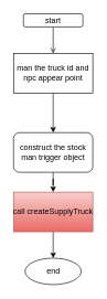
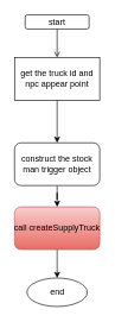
  <mxCell id="0" />
  <mxCell id="1" parent="0" />
  <mxCell id="2" value="" style="edgeStyle=orthogonalEdgeStyle;rounded=0;orthogonalLoop=1;jettySize=auto;html=1;endArrow=open;" edge="1" parent="1" source="3" target="5"><mxGeometry relative="1" as="geometry" /></mxCell>
  <mxCell id="3" value="start" style="rounded=1;whiteSpace=wrap;html=1;" vertex="1" parent="1"><mxGeometry x="35" y="20" width="90" height="20" as="geometry" /></mxCell>
  <mxCell id="4" value="" style="edgeStyle=orthogonalEdgeStyle;rounded=0;orthogonalLoop=1;jettySize=auto;html=1;" edge="1" parent="1" source="5" target="7"><mxGeometry relative="1" as="geometry" /></mxCell>
- <mxCell id="5" value="man the truck id and npc appear point" style="rounded=0;whiteSpace=wrap;html=1;" vertex="1" parent="1"><mxGeometry x="20" y="80" width="120" height="60" as="geometry" /></mxCell>
+ <mxCell id="5" value="get the truck id and npc appear point" style="rounded=0;whiteSpace=wrap;html=1;" vertex="1" parent="1"><mxGeometry x="20" y="80" width="120" height="60" as="geometry" /></mxCell>
  <mxCell id="6" value="" style="edgeStyle=orthogonalEdgeStyle;rounded=0;orthogonalLoop=1;jettySize=auto;html=1;" edge="1" parent="1" source="7" target="9"><mxGeometry relative="1" as="geometry" /></mxCell>
  <mxCell id="7" value="construct the stock man trigger object" style="whiteSpace=wrap;html=1;rounded=1;" vertex="1" parent="1"><mxGeometry x="20" y="200" width="120" height="60" as="geometry" /></mxCell>
  <mxCell id="8" value="" style="edgeStyle=orthogonalEdgeStyle;rounded=0;orthogonalLoop=1;jettySize=auto;html=1;" edge="1" parent="1" source="9" target="10"><mxGeometry relative="1" as="geometry" /></mxCell>
- <mxCell id="9" value="call&amp;nbsp;createSupplyTruck" style="whiteSpace=wrap;html=1;fillColor=#f8cecc;gradientColor=#ea6b66;strokeColor=#b85450;rounded=0;" vertex="1" parent="1"><mxGeometry x="20" y="290" width="120" height="60" as="geometry" /></mxCell>
+ <mxCell id="9" value="call&amp;nbsp;createSupplyTruck" style="rounded=1;whiteSpace=wrap;html=1;fillColor=#f8cecc;gradientColor=#ea6b66;strokeColor=#b85450;" vertex="1" parent="1"><mxGeometry x="20" y="290" width="120" height="60" as="geometry" /></mxCell>
  <mxCell id="10" value="end" style="ellipse;whiteSpace=wrap;html=1;" vertex="1" parent="1"><mxGeometry x="37.5" y="390" width="85" height="40" as="geometry" /></mxCell>
